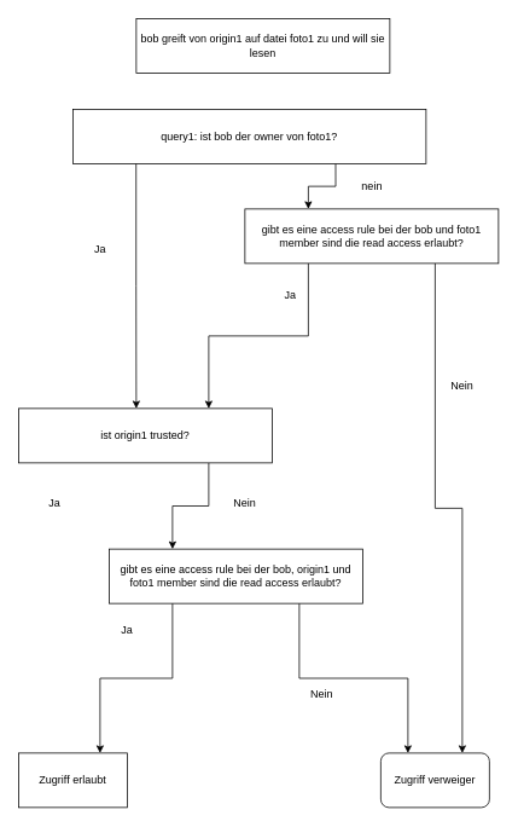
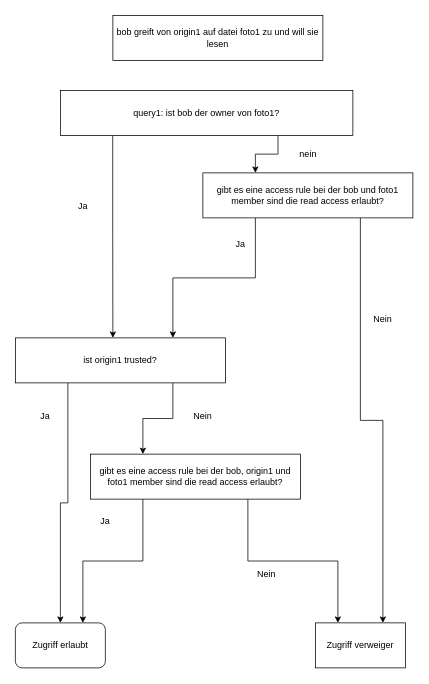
  <mxCell id="0" />
  <mxCell id="1" parent="0" />
  <mxCell id="2" value="bob greift von origin1 auf datei foto1 zu und will sie lesen" style="rounded=0;whiteSpace=wrap;html=1;" vertex="1" parent="1"><mxGeometry x="150" y="20" width="280" height="60" as="geometry" /></mxCell>
  <mxCell id="3" style="edgeStyle=orthogonalEdgeStyle;rounded=0;orthogonalLoop=1;jettySize=auto;html=1;exitX=0.179;exitY=0.998;exitDx=0;exitDy=0;exitPerimeter=0;" edge="1" parent="1" source="5"><mxGeometry relative="1" as="geometry"><mxPoint x="150" y="450" as="targetPoint" /></mxGeometry></mxCell>
  <mxCell id="4" style="edgeStyle=orthogonalEdgeStyle;rounded=0;orthogonalLoop=1;jettySize=auto;html=1;exitX=0.744;exitY=1;exitDx=0;exitDy=0;exitPerimeter=0;entryX=0.25;entryY=0;entryDx=0;entryDy=0;" edge="1" parent="1" source="5" target="20"><mxGeometry relative="1" as="geometry"><mxPoint x="500" y="520" as="targetPoint" /></mxGeometry></mxCell>
  <mxCell id="5" value="query1: ist bob der owner von foto1?" style="rounded=0;whiteSpace=wrap;html=1;" vertex="1" parent="1"><mxGeometry x="80" y="120" width="390" height="60" as="geometry" /></mxCell>
  <mxCell id="6" value="Ja" style="text;html=1;align=center;verticalAlign=middle;resizable=0;points=[];autosize=1;strokeColor=none;fillColor=none;" vertex="1" parent="1"><mxGeometry x="90" y="260" width="40" height="30" as="geometry" /></mxCell>
+ <mxCell id="7" style="edgeStyle=orthogonalEdgeStyle;rounded=0;orthogonalLoop=1;jettySize=auto;html=1;exitX=0.25;exitY=1;exitDx=0;exitDy=0;entryX=0.5;entryY=0;entryDx=0;entryDy=0;" edge="1" parent="1" source="9" target="14"><mxGeometry relative="1" as="geometry"><mxPoint x="90" y="650" as="targetPoint" /></mxGeometry></mxCell>
  <mxCell id="8" style="edgeStyle=orthogonalEdgeStyle;rounded=0;orthogonalLoop=1;jettySize=auto;html=1;exitX=0.75;exitY=1;exitDx=0;exitDy=0;entryX=0.25;entryY=0;entryDx=0;entryDy=0;" edge="1" parent="1" source="9" target="12"><mxGeometry relative="1" as="geometry" /></mxCell>
  <mxCell id="9" value="ist origin1 trusted?" style="rounded=0;whiteSpace=wrap;html=1;" vertex="1" parent="1"><mxGeometry x="20" y="450" width="280" height="60" as="geometry" /></mxCell>
  <mxCell id="10" style="edgeStyle=orthogonalEdgeStyle;rounded=0;orthogonalLoop=1;jettySize=auto;html=1;exitX=0.25;exitY=1;exitDx=0;exitDy=0;entryX=0.75;entryY=0;entryDx=0;entryDy=0;" edge="1" parent="1" source="12" target="14"><mxGeometry relative="1" as="geometry"><mxPoint x="200" y="748" as="targetPoint" /></mxGeometry></mxCell>
  <mxCell id="11" style="edgeStyle=orthogonalEdgeStyle;rounded=0;orthogonalLoop=1;jettySize=auto;html=1;exitX=0.75;exitY=1;exitDx=0;exitDy=0;entryX=0.25;entryY=0;entryDx=0;entryDy=0;" edge="1" parent="1" source="12" target="22"><mxGeometry relative="1" as="geometry" /></mxCell>
  <mxCell id="12" value="gibt es eine access rule bei der bob, origin1 und foto1 member sind die read access erlaubt?" style="rounded=0;whiteSpace=wrap;html=1;" vertex="1" parent="1"><mxGeometry x="120" y="605" width="280" height="60" as="geometry" /></mxCell>
  <mxCell id="13" value="Ja" style="text;html=1;align=center;verticalAlign=middle;whiteSpace=wrap;rounded=0;" vertex="1" parent="1"><mxGeometry x="30" y="540" width="60" height="30" as="geometry" /></mxCell>
- <mxCell id="14" value="Zugriff erlaubt" style="rounded=0;whiteSpace=wrap;html=1;" vertex="1" parent="1"><mxGeometry x="20" y="830" width="120" height="60" as="geometry" /></mxCell>
+ <mxCell id="14" value="Zugriff erlaubt" style="whiteSpace=wrap;html=1;rounded=1;" vertex="1" parent="1"><mxGeometry x="20" y="830" width="120" height="60" as="geometry" /></mxCell>
  <mxCell id="15" value="Ja" style="text;html=1;align=center;verticalAlign=middle;whiteSpace=wrap;rounded=0;" vertex="1" parent="1"><mxGeometry x="110" y="680" width="60" height="30" as="geometry" /></mxCell>
  <mxCell id="16" value="Nein" style="text;html=1;align=center;verticalAlign=middle;whiteSpace=wrap;rounded=0;" vertex="1" parent="1"><mxGeometry x="240" y="540" width="60" height="30" as="geometry" /></mxCell>
  <mxCell id="17" value="nein" style="text;html=1;align=center;verticalAlign=middle;resizable=0;points=[];autosize=1;strokeColor=none;fillColor=none;" vertex="1" parent="1"><mxGeometry x="385" y="190" width="50" height="30" as="geometry" /></mxCell>
  <mxCell id="18" style="edgeStyle=orthogonalEdgeStyle;rounded=0;orthogonalLoop=1;jettySize=auto;html=1;exitX=0.25;exitY=1;exitDx=0;exitDy=0;entryX=0.75;entryY=0;entryDx=0;entryDy=0;" edge="1" parent="1" source="20" target="9"><mxGeometry relative="1" as="geometry" /></mxCell>
  <mxCell id="19" style="edgeStyle=orthogonalEdgeStyle;rounded=0;orthogonalLoop=1;jettySize=auto;html=1;exitX=0.75;exitY=1;exitDx=0;exitDy=0;entryX=0.75;entryY=0;entryDx=0;entryDy=0;" edge="1" parent="1" source="20" target="22"><mxGeometry relative="1" as="geometry" /></mxCell>
  <mxCell id="20" value="gibt es eine access rule bei der bob und foto1 member sind die read access erlaubt?" style="rounded=0;whiteSpace=wrap;html=1;" vertex="1" parent="1"><mxGeometry x="270" y="230" width="280" height="60" as="geometry" /></mxCell>
  <mxCell id="21" value="Ja" style="text;html=1;align=center;verticalAlign=middle;resizable=0;points=[];autosize=1;strokeColor=none;fillColor=none;" vertex="1" parent="1"><mxGeometry x="300" y="310" width="40" height="30" as="geometry" /></mxCell>
- <mxCell id="22" value="Zugriff verweiger" style="whiteSpace=wrap;html=1;rounded=1;" vertex="1" parent="1"><mxGeometry x="420" y="830" width="120" height="60" as="geometry" /></mxCell>
+ <mxCell id="22" value="Zugriff verweiger" style="rounded=0;whiteSpace=wrap;html=1;" vertex="1" parent="1"><mxGeometry x="420" y="830" width="120" height="60" as="geometry" /></mxCell>
  <mxCell id="23" value="Nein" style="text;html=1;align=center;verticalAlign=middle;whiteSpace=wrap;rounded=0;" vertex="1" parent="1"><mxGeometry x="480" y="410" width="60" height="30" as="geometry" /></mxCell>
  <mxCell id="24" value="Nein" style="text;html=1;align=center;verticalAlign=middle;whiteSpace=wrap;rounded=0;" vertex="1" parent="1"><mxGeometry x="325" y="750" width="60" height="30" as="geometry" /></mxCell>
